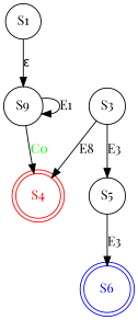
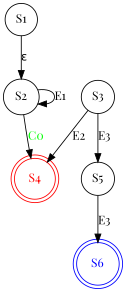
  digraph {
    fontname="Playfair Display"
    rankdir=TB
    node [fontname="Playfair Display" shape=circle]
    edge [fontname="Playfair Display"]
    S1
-   S2 [label=S9]
+   S2
    S4 [color=red fontcolor=red shape=doublecircle]
    S6 [color=blue fontcolor=blue shape=doublecircle]
    S3
    S5
    S1 -> S2 [label="&#949;"]
    S2 -> S2 [label=E1]
    S2 -> S4 [fontcolor=green label=C0]
-   S3 -> S4 [label=E8]
+   S3 -> S4 [label=E2]
    S3 -> S5 [label=E3]
    S5 -> S6 [label=E3]
  }
